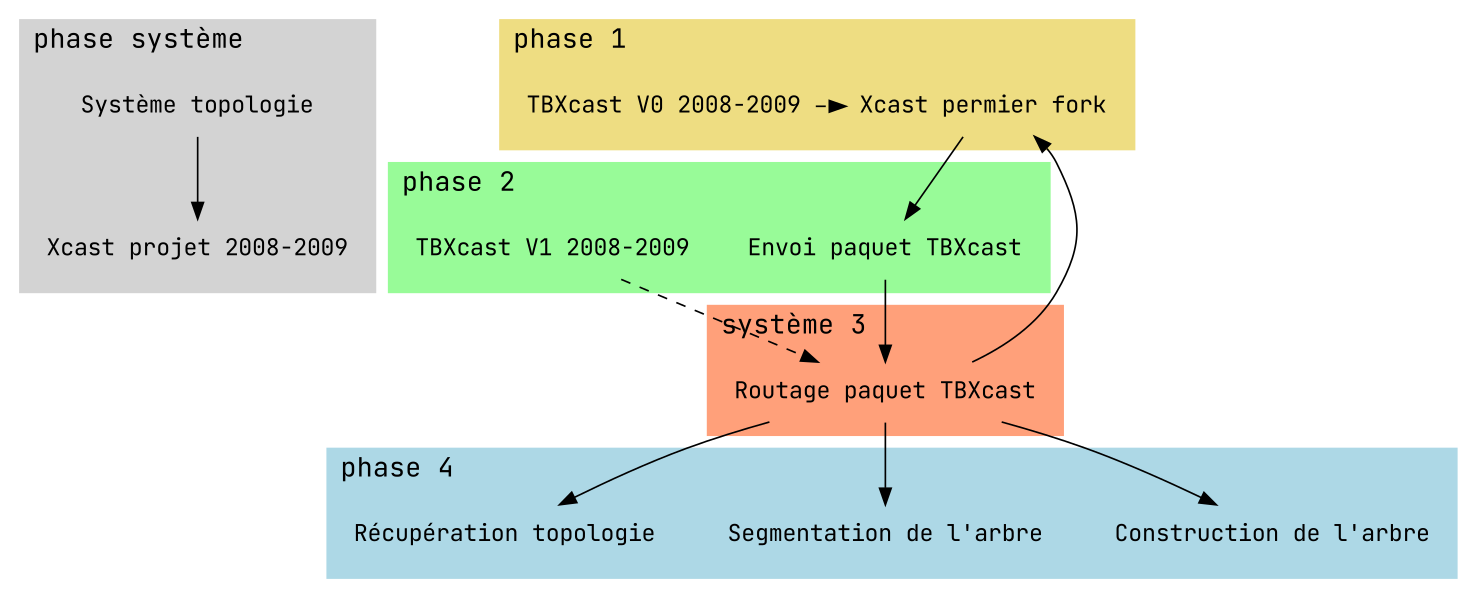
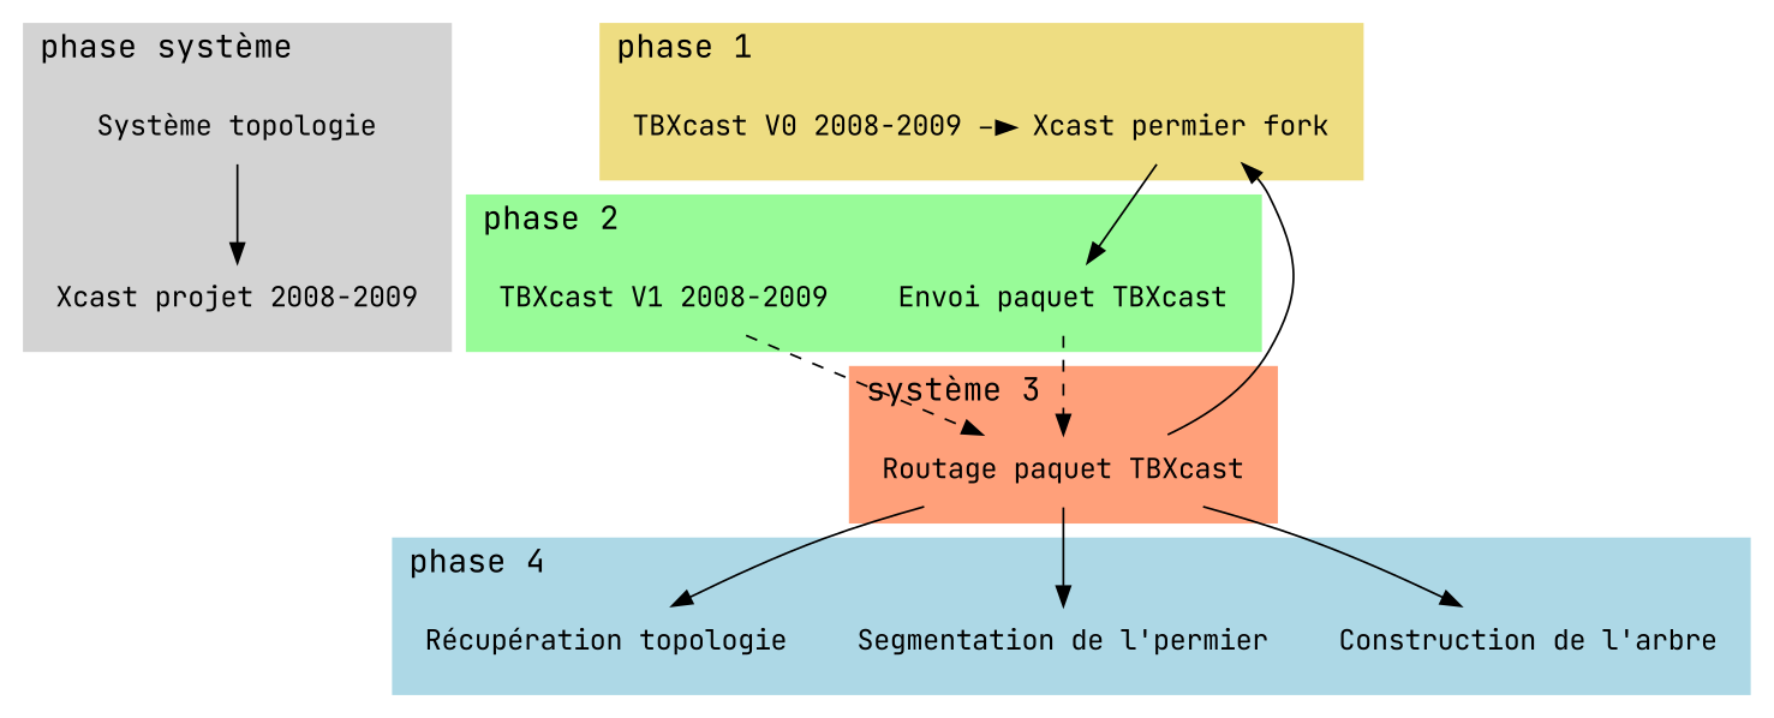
  digraph {
    fontname="JetBrains Mono"
    node [fontname="JetBrains Mono" shape=plaintext]
    edge [fontname="JetBrains Mono"]
    n1 [label="Système topologie"]
    n2 [label="Xcast projet 2008-2009"]
    n3 [label="Xcast permier fork"]
    n4 [label="TBXcast V0 2008-2009"]
    n5 [label="Envoi paquet TBXcast"]
    n6 [label="TBXcast V1 2008-2009"]
    n7 [label="Routage paquet TBXcast"]
    n8 [label="Construction de l'arbre"]
-   n9 [label="Segmentation de l'arbre"]
+   n9 [label="Segmentation de l'permier"]
    n10 [label="Récupération topologie"]
    subgraph cluster_1 {
      color=lightgray
      fontsize=16
      label="phase système"
      labeljust=l
      style=filled
      n1
      n2
    }
    subgraph cluster_2 {
      color=lightgoldenrod
      fontsize=16
      label="phase 1"
      labeljust=l
      style=filled
      subgraph sub_3 {
        color=lightgoldenrod
        fontsize=16
        label="phase 1"
        labeljust=l
        rank=same
        style=filled
        n3
        n4
      }
    }
    subgraph cluster_4 {
      color=palegreen
      fontsize=16
      label="phase 2"
      labeljust=l
      style=filled
      subgraph sub_5 {
        color=palegreen
        fontsize=16
        label="phase 2"
        labeljust=l
        rank=same
        style=filled
        n5
        n6
      }
    }
    subgraph cluster_6 {
      color=lightsalmon
      fontsize=16
      label="système 3"
      labeljust=l
      style=filled
      n7
    }
    subgraph cluster_7 {
      color=lightblue
      fontsize=16
      label="phase 4"
      labeljust=l
      style=filled
      n8
      n9
      n10
    }
    n1 -> n2
    n3 -> n5
    n4 -> n3 [style=dashed]
-   n5 -> n7
+   n5 -> n7 [style=dashed]
    n6 -> n7 [style=dashed]
    n7 -> n3
    n7 -> n8
    n7 -> n9
    n7 -> n10
  }
